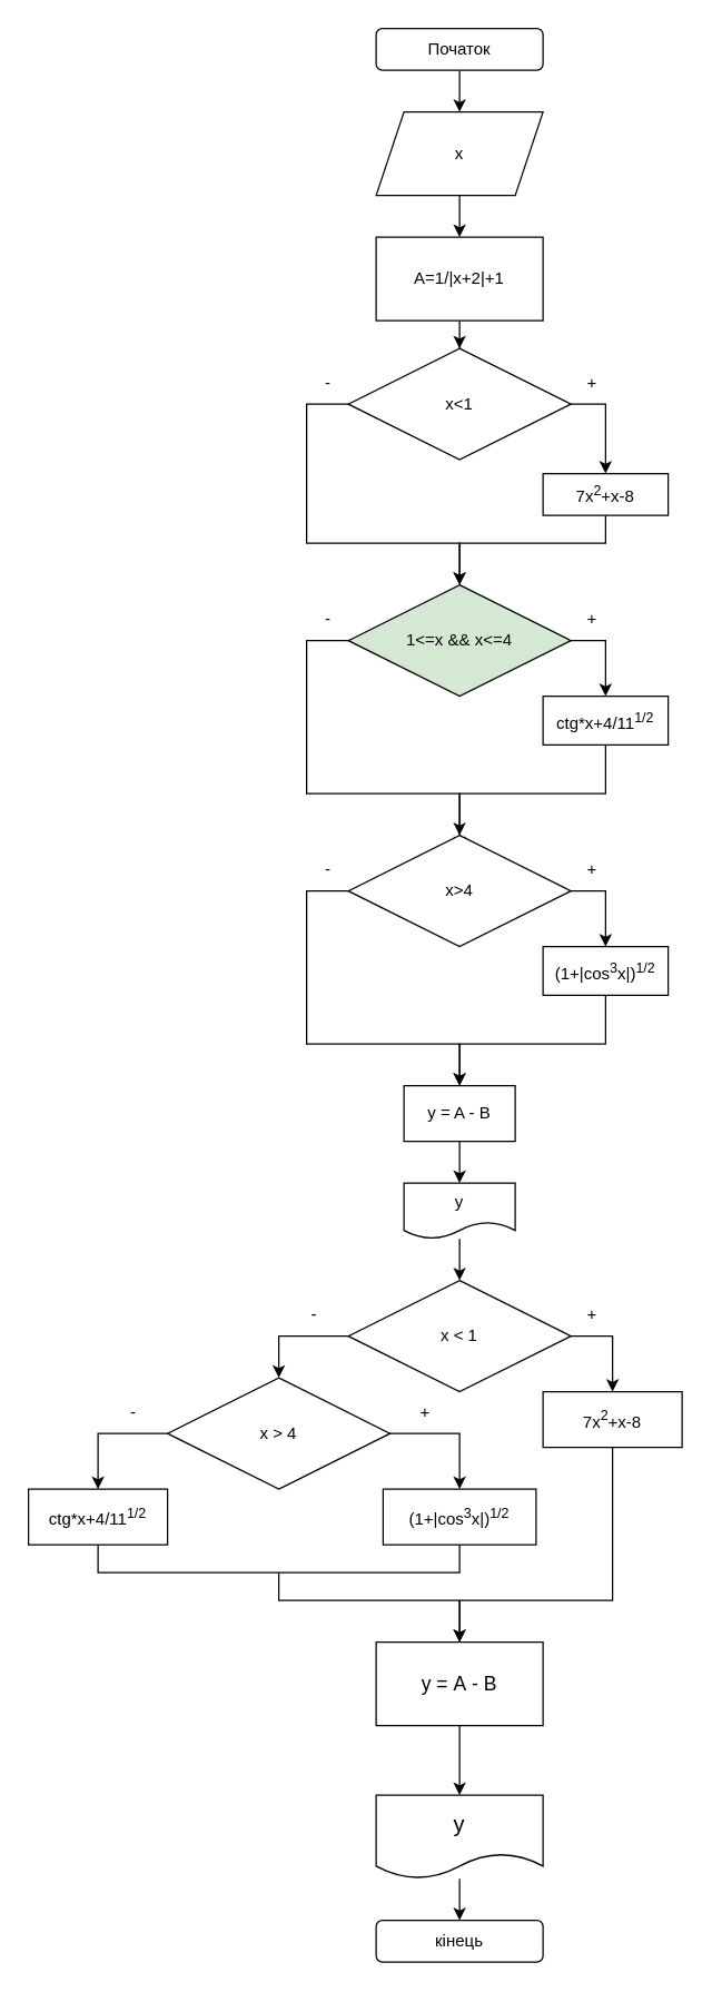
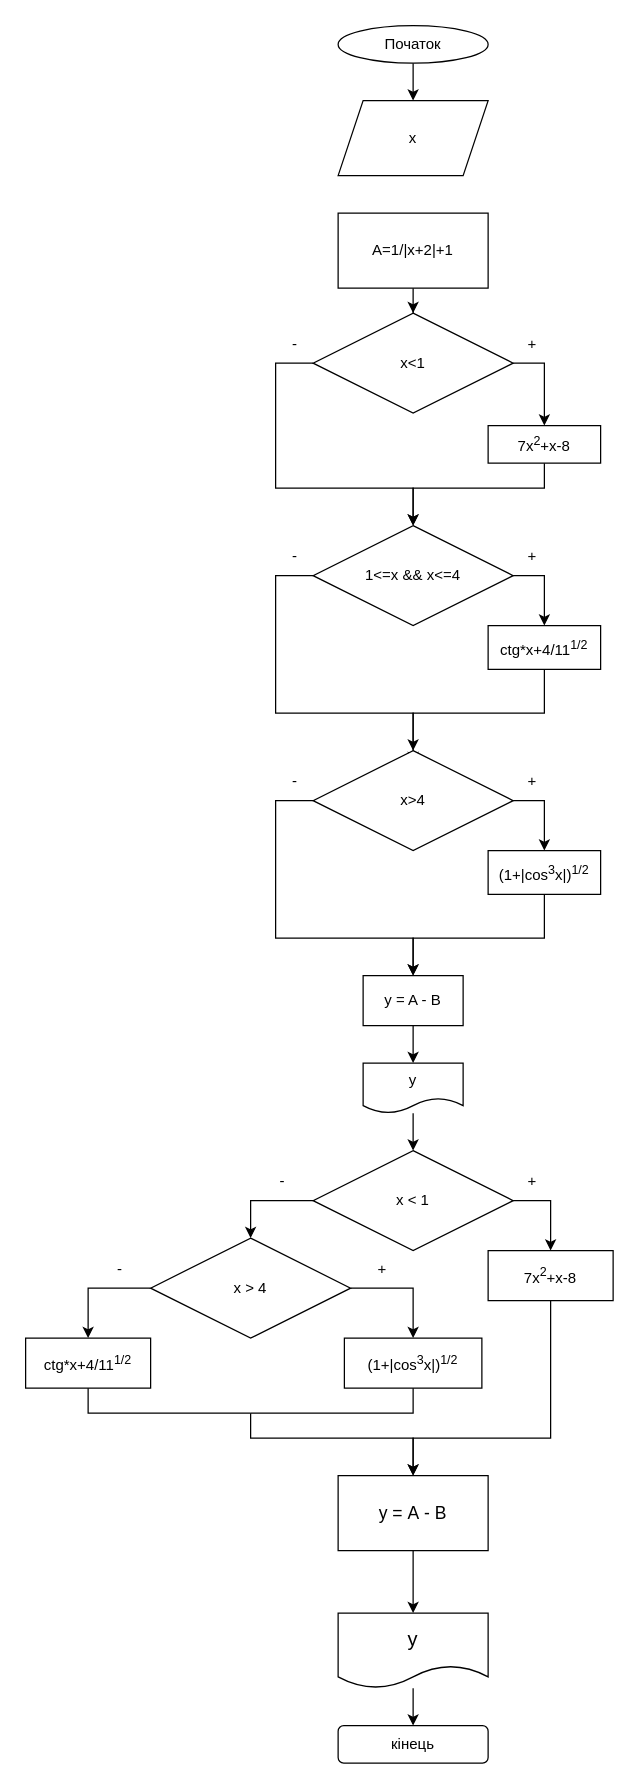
  <mxCell id="0" />
  <mxCell id="1" parent="0" />
  <mxCell id="2" style="edgeStyle=orthogonalEdgeStyle;rounded=0;orthogonalLoop=1;jettySize=auto;html=1;" edge="1" parent="1" source="3"><mxGeometry relative="1" as="geometry"><mxPoint x="330" y="80" as="targetPoint" /></mxGeometry></mxCell>
- <mxCell id="3" value="Початок" style="rounded=1;whiteSpace=wrap;html=1;" vertex="1" parent="1"><mxGeometry x="270" y="20" width="120" height="30" as="geometry" /></mxCell>
- <mxCell id="4" style="edgeStyle=orthogonalEdgeStyle;rounded=0;orthogonalLoop=1;jettySize=auto;html=1;" edge="1" parent="1" source="5" target="7"><mxGeometry relative="1" as="geometry"><mxPoint x="330" y="170" as="targetPoint" /></mxGeometry></mxCell>
+ <mxCell id="3" value="Початок" style="ellipse;whiteSpace=wrap;html=1;" vertex="1" parent="1"><mxGeometry x="270" y="20" width="120" height="30" as="geometry" /></mxCell>
  <mxCell id="5" value="x" style="shape=parallelogram;perimeter=parallelogramPerimeter;whiteSpace=wrap;html=1;fixedSize=1;" vertex="1" parent="1"><mxGeometry x="270" y="80" width="120" height="60" as="geometry" /></mxCell>
  <mxCell id="6" style="edgeStyle=orthogonalEdgeStyle;rounded=0;orthogonalLoop=1;jettySize=auto;html=1;entryX=0.5;entryY=0;entryDx=0;entryDy=0;" edge="1" parent="1" source="7" target="10"><mxGeometry relative="1" as="geometry" /></mxCell>
  <mxCell id="7" value="A=1/|x+2|+1" style="rounded=0;whiteSpace=wrap;html=1;" vertex="1" parent="1"><mxGeometry x="270" y="170" width="120" height="60" as="geometry" /></mxCell>
  <mxCell id="8" style="edgeStyle=orthogonalEdgeStyle;rounded=0;orthogonalLoop=1;jettySize=auto;html=1;entryX=0.5;entryY=0;entryDx=0;entryDy=0;" edge="1" parent="1" source="10" target="12"><mxGeometry relative="1" as="geometry"><Array as="points"><mxPoint x="435" y="290" /></Array></mxGeometry></mxCell>
  <mxCell id="9" style="edgeStyle=none;rounded=0;orthogonalLoop=1;jettySize=auto;html=1;" edge="1" parent="1" source="10"><mxGeometry relative="1" as="geometry"><mxPoint x="330" y="420" as="targetPoint" /><Array as="points"><mxPoint x="220" y="290" /><mxPoint x="220" y="390" /><mxPoint x="330" y="390" /></Array></mxGeometry></mxCell>
  <mxCell id="10" value="x&amp;lt;1" style="rhombus;whiteSpace=wrap;html=1;" vertex="1" parent="1"><mxGeometry x="250" y="250" width="160" height="80" as="geometry" /></mxCell>
  <mxCell id="11" style="edgeStyle=none;rounded=0;orthogonalLoop=1;jettySize=auto;html=1;entryX=0.5;entryY=0;entryDx=0;entryDy=0;" edge="1" parent="1" source="12" target="15"><mxGeometry relative="1" as="geometry"><Array as="points"><mxPoint x="435" y="390" /><mxPoint x="330" y="390" /></Array></mxGeometry></mxCell>
  <mxCell id="12" value="7x&lt;sup&gt;2&lt;/sup&gt;+x-8" style="rounded=0;whiteSpace=wrap;html=1;" vertex="1" parent="1"><mxGeometry x="390" y="340" width="90" height="30" as="geometry" /></mxCell>
  <mxCell id="13" value="" style="edgeStyle=none;rounded=0;orthogonalLoop=1;jettySize=auto;html=1;" edge="1" parent="1" source="15" target="17"><mxGeometry relative="1" as="geometry"><Array as="points"><mxPoint x="435" y="460" /></Array></mxGeometry></mxCell>
  <mxCell id="14" style="edgeStyle=none;rounded=0;orthogonalLoop=1;jettySize=auto;html=1;" edge="1" parent="1" source="15"><mxGeometry relative="1" as="geometry"><mxPoint x="330" y="610" as="targetPoint" /><Array as="points"><mxPoint x="220" y="460" /><mxPoint x="220" y="570" /><mxPoint x="330" y="570" /></Array></mxGeometry></mxCell>
- <mxCell id="15" value="1&amp;lt;=x &amp;amp;&amp;amp; x&amp;lt;=4" style="rhombus;whiteSpace=wrap;html=1;fillColor=#d5e8d4;" vertex="1" parent="1"><mxGeometry x="250" y="420" width="160" height="80" as="geometry" /></mxCell>
+ <mxCell id="15" value="1&amp;lt;=x &amp;amp;&amp;amp; x&amp;lt;=4" style="rhombus;whiteSpace=wrap;html=1;" vertex="1" parent="1"><mxGeometry x="250" y="420" width="160" height="80" as="geometry" /></mxCell>
  <mxCell id="16" value="" style="edgeStyle=none;rounded=0;orthogonalLoop=1;jettySize=auto;html=1;" edge="1" parent="1" source="17" target="20"><mxGeometry relative="1" as="geometry"><Array as="points"><mxPoint x="435" y="570" /><mxPoint x="330" y="570" /></Array></mxGeometry></mxCell>
  <mxCell id="17" value="ctg*x+4/11&lt;sup&gt;1/2&lt;/sup&gt;" style="whiteSpace=wrap;html=1;" vertex="1" parent="1"><mxGeometry x="390" y="500" width="90" height="35" as="geometry" /></mxCell>
  <mxCell id="18" value="" style="edgeStyle=none;rounded=0;orthogonalLoop=1;jettySize=auto;html=1;entryX=0.5;entryY=0;entryDx=0;entryDy=0;" edge="1" parent="1" source="20" target="24"><mxGeometry relative="1" as="geometry"><mxPoint x="509.167" y="540" as="targetPoint" /><Array as="points"><mxPoint x="435" y="640" /></Array></mxGeometry></mxCell>
  <mxCell id="19" style="edgeStyle=none;rounded=0;orthogonalLoop=1;jettySize=auto;html=1;entryX=0.5;entryY=0;entryDx=0;entryDy=0;" edge="1" parent="1" source="20"><mxGeometry relative="1" as="geometry"><mxPoint x="330" y="780" as="targetPoint" /><Array as="points"><mxPoint x="220" y="640" /><mxPoint x="220" y="750" /><mxPoint x="330" y="750" /></Array></mxGeometry></mxCell>
  <mxCell id="20" value="x&amp;gt;4" style="rhombus;whiteSpace=wrap;html=1;" vertex="1" parent="1"><mxGeometry x="250" y="600" width="160" height="80" as="geometry" /></mxCell>
  <mxCell id="21" value="+" style="text;html=1;align=center;verticalAlign=middle;resizable=0;points=[];autosize=1;strokeColor=none;fillColor=none;" vertex="1" parent="1"><mxGeometry x="410" y="430" width="30" height="30" as="geometry" /></mxCell>
  <mxCell id="22" value="+" style="text;html=1;align=center;verticalAlign=middle;resizable=0;points=[];autosize=1;strokeColor=none;fillColor=none;" vertex="1" parent="1"><mxGeometry x="410" y="260" width="30" height="30" as="geometry" /></mxCell>
  <mxCell id="23" value="" style="edgeStyle=none;rounded=0;orthogonalLoop=1;jettySize=auto;html=1;" edge="1" parent="1" source="24"><mxGeometry relative="1" as="geometry"><mxPoint x="330" y="780" as="targetPoint" /><Array as="points"><mxPoint x="435" y="750" /><mxPoint x="330" y="750" /></Array></mxGeometry></mxCell>
  <mxCell id="24" value="(1+|cos&lt;sup&gt;3&lt;/sup&gt;x|)&lt;sup&gt;1/2&lt;/sup&gt;" style="whiteSpace=wrap;html=1;" vertex="1" parent="1"><mxGeometry x="390" y="680" width="90" height="35" as="geometry" /></mxCell>
  <mxCell id="25" value="" style="edgeStyle=none;rounded=0;orthogonalLoop=1;jettySize=auto;html=1;" edge="1" parent="1" source="26" target="28"><mxGeometry relative="1" as="geometry" /></mxCell>
  <mxCell id="26" value="y = A - B" style="rounded=0;whiteSpace=wrap;html=1;" vertex="1" parent="1"><mxGeometry x="290" y="780" width="80" height="40" as="geometry" /></mxCell>
  <mxCell id="27" value="" style="edgeStyle=none;rounded=0;orthogonalLoop=1;jettySize=auto;html=1;" edge="1" parent="1" source="28" target="31"><mxGeometry relative="1" as="geometry" /></mxCell>
  <mxCell id="28" value="y" style="shape=document;whiteSpace=wrap;html=1;boundedLbl=1;rounded=0;" vertex="1" parent="1"><mxGeometry x="290" y="850" width="80" height="40" as="geometry" /></mxCell>
  <mxCell id="29" value="" style="edgeStyle=none;rounded=0;orthogonalLoop=1;jettySize=auto;html=1;" edge="1" parent="1" source="31" target="32"><mxGeometry relative="1" as="geometry"><Array as="points"><mxPoint x="440" y="960" /></Array></mxGeometry></mxCell>
  <mxCell id="30" value="" style="edgeStyle=none;rounded=0;orthogonalLoop=1;jettySize=auto;html=1;" edge="1" parent="1" source="31" target="37"><mxGeometry relative="1" as="geometry"><Array as="points"><mxPoint x="200" y="960" /></Array></mxGeometry></mxCell>
  <mxCell id="31" value="x &amp;lt; 1" style="rhombus;whiteSpace=wrap;html=1;rounded=0;" vertex="1" parent="1"><mxGeometry x="250" y="920" width="160" height="80" as="geometry" /></mxCell>
  <mxCell id="32" value="7x&lt;sup&gt;2&lt;/sup&gt;+x-8" style="whiteSpace=wrap;html=1;rounded=0;" vertex="1" parent="1"><mxGeometry x="390" y="1000" width="100" height="40" as="geometry" /></mxCell>
  <mxCell id="33" value="+" style="text;html=1;align=center;verticalAlign=middle;resizable=0;points=[];autosize=1;strokeColor=none;fillColor=none;" vertex="1" parent="1"><mxGeometry x="410" y="610" width="30" height="30" as="geometry" /></mxCell>
  <mxCell id="34" value="+" style="text;html=1;align=center;verticalAlign=middle;resizable=0;points=[];autosize=1;strokeColor=none;fillColor=none;" vertex="1" parent="1"><mxGeometry x="410" y="930" width="30" height="30" as="geometry" /></mxCell>
  <mxCell id="35" style="edgeStyle=none;rounded=0;orthogonalLoop=1;jettySize=auto;html=1;" edge="1" parent="1" source="37" target="38"><mxGeometry relative="1" as="geometry"><mxPoint x="330" y="1070" as="targetPoint" /><Array as="points"><mxPoint x="330" y="1030" /></Array></mxGeometry></mxCell>
  <mxCell id="36" value="" style="edgeStyle=none;rounded=0;orthogonalLoop=1;jettySize=auto;html=1;" edge="1" parent="1" source="37" target="39"><mxGeometry relative="1" as="geometry"><Array as="points"><mxPoint x="70" y="1030" /></Array></mxGeometry></mxCell>
  <mxCell id="37" value="x &amp;gt; 4" style="rhombus;whiteSpace=wrap;html=1;rounded=0;" vertex="1" parent="1"><mxGeometry x="120" y="990" width="160" height="80" as="geometry" /></mxCell>
  <mxCell id="38" value="(1+|cos&lt;sup&gt;3&lt;/sup&gt;x|)&lt;sup&gt;1/2&lt;/sup&gt;" style="rounded=0;whiteSpace=wrap;html=1;" vertex="1" parent="1"><mxGeometry x="275" y="1070" width="110" height="40" as="geometry" /></mxCell>
  <mxCell id="39" value="ctg*x+4/11&lt;sup&gt;1/2&lt;/sup&gt;" style="whiteSpace=wrap;html=1;rounded=0;" vertex="1" parent="1"><mxGeometry x="20" y="1070" width="100" height="40" as="geometry" /></mxCell>
  <mxCell id="40" value="" style="endArrow=none;html=1;rounded=0;" edge="1" parent="1"><mxGeometry width="50" height="50" relative="1" as="geometry"><mxPoint x="200" y="1130" as="sourcePoint" /><mxPoint x="70" y="1110" as="targetPoint" /><Array as="points"><mxPoint x="70" y="1130" /></Array></mxGeometry></mxCell>
  <mxCell id="41" value="" style="endArrow=none;html=1;rounded=0;entryX=0.5;entryY=1;entryDx=0;entryDy=0;" edge="1" parent="1" target="38"><mxGeometry width="50" height="50" relative="1" as="geometry"><mxPoint x="200" y="1130" as="sourcePoint" /><mxPoint x="230" y="1100" as="targetPoint" /><Array as="points"><mxPoint x="330" y="1130" /></Array></mxGeometry></mxCell>
  <mxCell id="42" value="" style="endArrow=classic;html=1;rounded=0;" edge="1" parent="1"><mxGeometry width="50" height="50" relative="1" as="geometry"><mxPoint x="200" y="1130" as="sourcePoint" /><mxPoint x="330" y="1180" as="targetPoint" /><Array as="points"><mxPoint x="200" y="1150" /><mxPoint x="330" y="1150" /></Array></mxGeometry></mxCell>
  <mxCell id="43" value="" style="endArrow=classic;html=1;rounded=0;" edge="1" parent="1" target="45"><mxGeometry width="50" height="50" relative="1" as="geometry"><mxPoint x="440" y="1040" as="sourcePoint" /><mxPoint x="330" y="1180" as="targetPoint" /><Array as="points"><mxPoint x="440" y="1060" /><mxPoint x="440" y="1150" /><mxPoint x="330" y="1150" /></Array></mxGeometry></mxCell>
  <mxCell id="44" value="" style="edgeStyle=none;rounded=0;orthogonalLoop=1;jettySize=auto;html=1;" edge="1" parent="1" source="45" target="47"><mxGeometry relative="1" as="geometry" /></mxCell>
  <mxCell id="45" value="&lt;font style=&quot;font-size: 14px;&quot;&gt;&lt;font style=&quot;font-size: 14px;&quot;&gt;y =&lt;/font&gt;&lt;font style=&quot;font-size: 14px;&quot;&gt;&amp;nbsp;A&lt;/font&gt;&lt;font style=&quot;font-size: 14px;&quot;&gt;&amp;nbsp;&lt;/font&gt;&lt;font style=&quot;font-size: 14px;&quot;&gt;- B&lt;/font&gt;&lt;/font&gt;" style="rounded=0;whiteSpace=wrap;html=1;" vertex="1" parent="1"><mxGeometry x="270" y="1180" width="120" height="60" as="geometry" /></mxCell>
  <mxCell id="46" style="edgeStyle=none;rounded=0;orthogonalLoop=1;jettySize=auto;html=1;entryX=0.5;entryY=0;entryDx=0;entryDy=0;" edge="1" parent="1" source="47" target="48"><mxGeometry relative="1" as="geometry" /></mxCell>
  <mxCell id="47" value="&lt;font style=&quot;font-size: 16px;&quot;&gt;y&lt;/font&gt;" style="shape=document;whiteSpace=wrap;html=1;boundedLbl=1;rounded=0;" vertex="1" parent="1"><mxGeometry x="270" y="1290" width="120" height="60" as="geometry" /></mxCell>
  <mxCell id="48" value="кінець" style="rounded=1;whiteSpace=wrap;html=1;" vertex="1" parent="1"><mxGeometry x="270" y="1380" width="120" height="30" as="geometry" /></mxCell>
  <mxCell id="49" value="+" style="text;html=1;align=center;verticalAlign=middle;resizable=0;points=[];autosize=1;strokeColor=none;fillColor=none;" vertex="1" parent="1"><mxGeometry x="290" y="1000" width="30" height="30" as="geometry" /></mxCell>
  <mxCell id="50" value="-" style="text;html=1;align=center;verticalAlign=middle;resizable=0;points=[];autosize=1;strokeColor=none;fillColor=none;" vertex="1" parent="1"><mxGeometry x="210" y="930" width="30" height="30" as="geometry" /></mxCell>
  <mxCell id="51" value="-" style="text;html=1;align=center;verticalAlign=middle;resizable=0;points=[];autosize=1;strokeColor=none;fillColor=none;" vertex="1" parent="1"><mxGeometry x="80" y="1000" width="30" height="30" as="geometry" /></mxCell>
  <mxCell id="52" value="-" style="text;html=1;align=center;verticalAlign=middle;resizable=0;points=[];autosize=1;strokeColor=none;fillColor=none;" vertex="1" parent="1"><mxGeometry x="220" y="610" width="30" height="30" as="geometry" /></mxCell>
  <mxCell id="53" value="-" style="text;html=1;align=center;verticalAlign=middle;resizable=0;points=[];autosize=1;strokeColor=none;fillColor=none;" vertex="1" parent="1"><mxGeometry x="220" y="430" width="30" height="30" as="geometry" /></mxCell>
  <mxCell id="54" value="-" style="text;html=1;align=center;verticalAlign=middle;resizable=0;points=[];autosize=1;strokeColor=none;fillColor=none;" vertex="1" parent="1"><mxGeometry x="220" y="260" width="30" height="30" as="geometry" /></mxCell>
